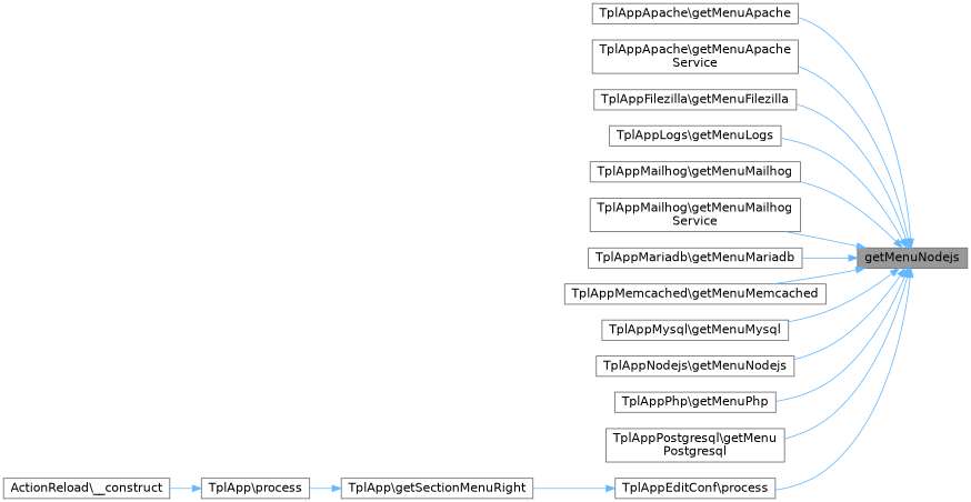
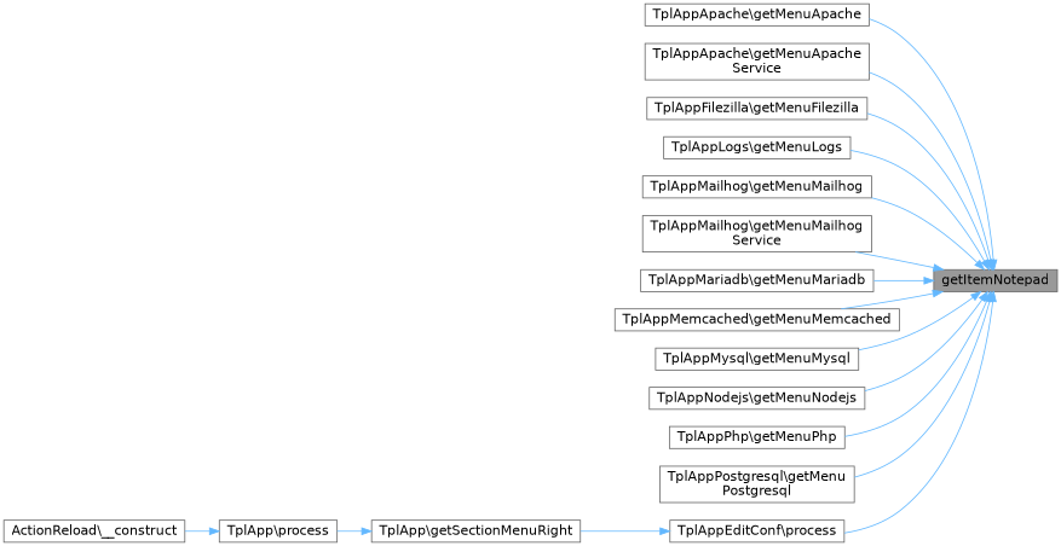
  digraph {
    rankdir=RL
    node [color=grey40 fillcolor=white fontname=Helvetica fontsize=14 shape=box style=filled]
    edge [color=steelblue1 dir=back fontname=Helvetica fontsize=14 labelfontname=Helvetica labelfontsize=14 style=solid]
-   n1 [color=gray40 fillcolor=grey60 fontcolor=black height=0.2 label=getMenuNodejs width=0.4]
+   n1 [color=gray40 fillcolor=grey60 fontcolor=black height=0.2 label=getItemNotepad width=0.4]
    n2 [height=0.2 label="TplAppApache\\getMenuApache" width=0.4]
    n3 [height=0.2 label="TplAppApache\\getMenuApache\lService" width=0.4]
    n4 [height=0.2 label="TplAppFilezilla\\getMenuFilezilla" width=0.4]
    n5 [height=0.2 label="TplAppLogs\\getMenuLogs" width=0.4]
    n6 [height=0.2 label="TplAppMailhog\\getMenuMailhog" width=0.4]
    n7 [height=0.2 label="TplAppMailhog\\getMenuMailhog\lService" width=0.4]
    n8 [height=0.2 label="TplAppMariadb\\getMenuMariadb" width=0.4]
    n9 [height=0.2 label="TplAppMemcached\\getMenuMemcached" width=0.4]
    n10 [height=0.2 label="TplAppMysql\\getMenuMysql" width=0.4]
    n11 [height=0.2 label="TplAppNodejs\\getMenuNodejs" width=0.4]
    n12 [height=0.2 label="TplAppPhp\\getMenuPhp" width=0.4]
    n13 [height=0.2 label="TplAppPostgresql\\getMenu\lPostgresql" width=0.4]
    n14 [height=0.2 label="TplAppEditConf\\process" width=0.4]
    n15 [height=0.2 label="TplApp\\getSectionMenuRight" width=0.4]
    n16 [height=0.2 label="TplApp\\process" width=0.4]
    n17 [height=0.2 label="ActionReload\\__construct" width=0.4]
    n1 -> n2
    n1 -> n3
    n1 -> n4
    n1 -> n5
    n1 -> n6
    n1 -> n7
    n1 -> n8
    n1 -> n9
    n1 -> n10
    n1 -> n11
    n1 -> n12
    n1 -> n13
    n1 -> n14
    n14 -> n15
    n15 -> n16
    n16 -> n17
  }
